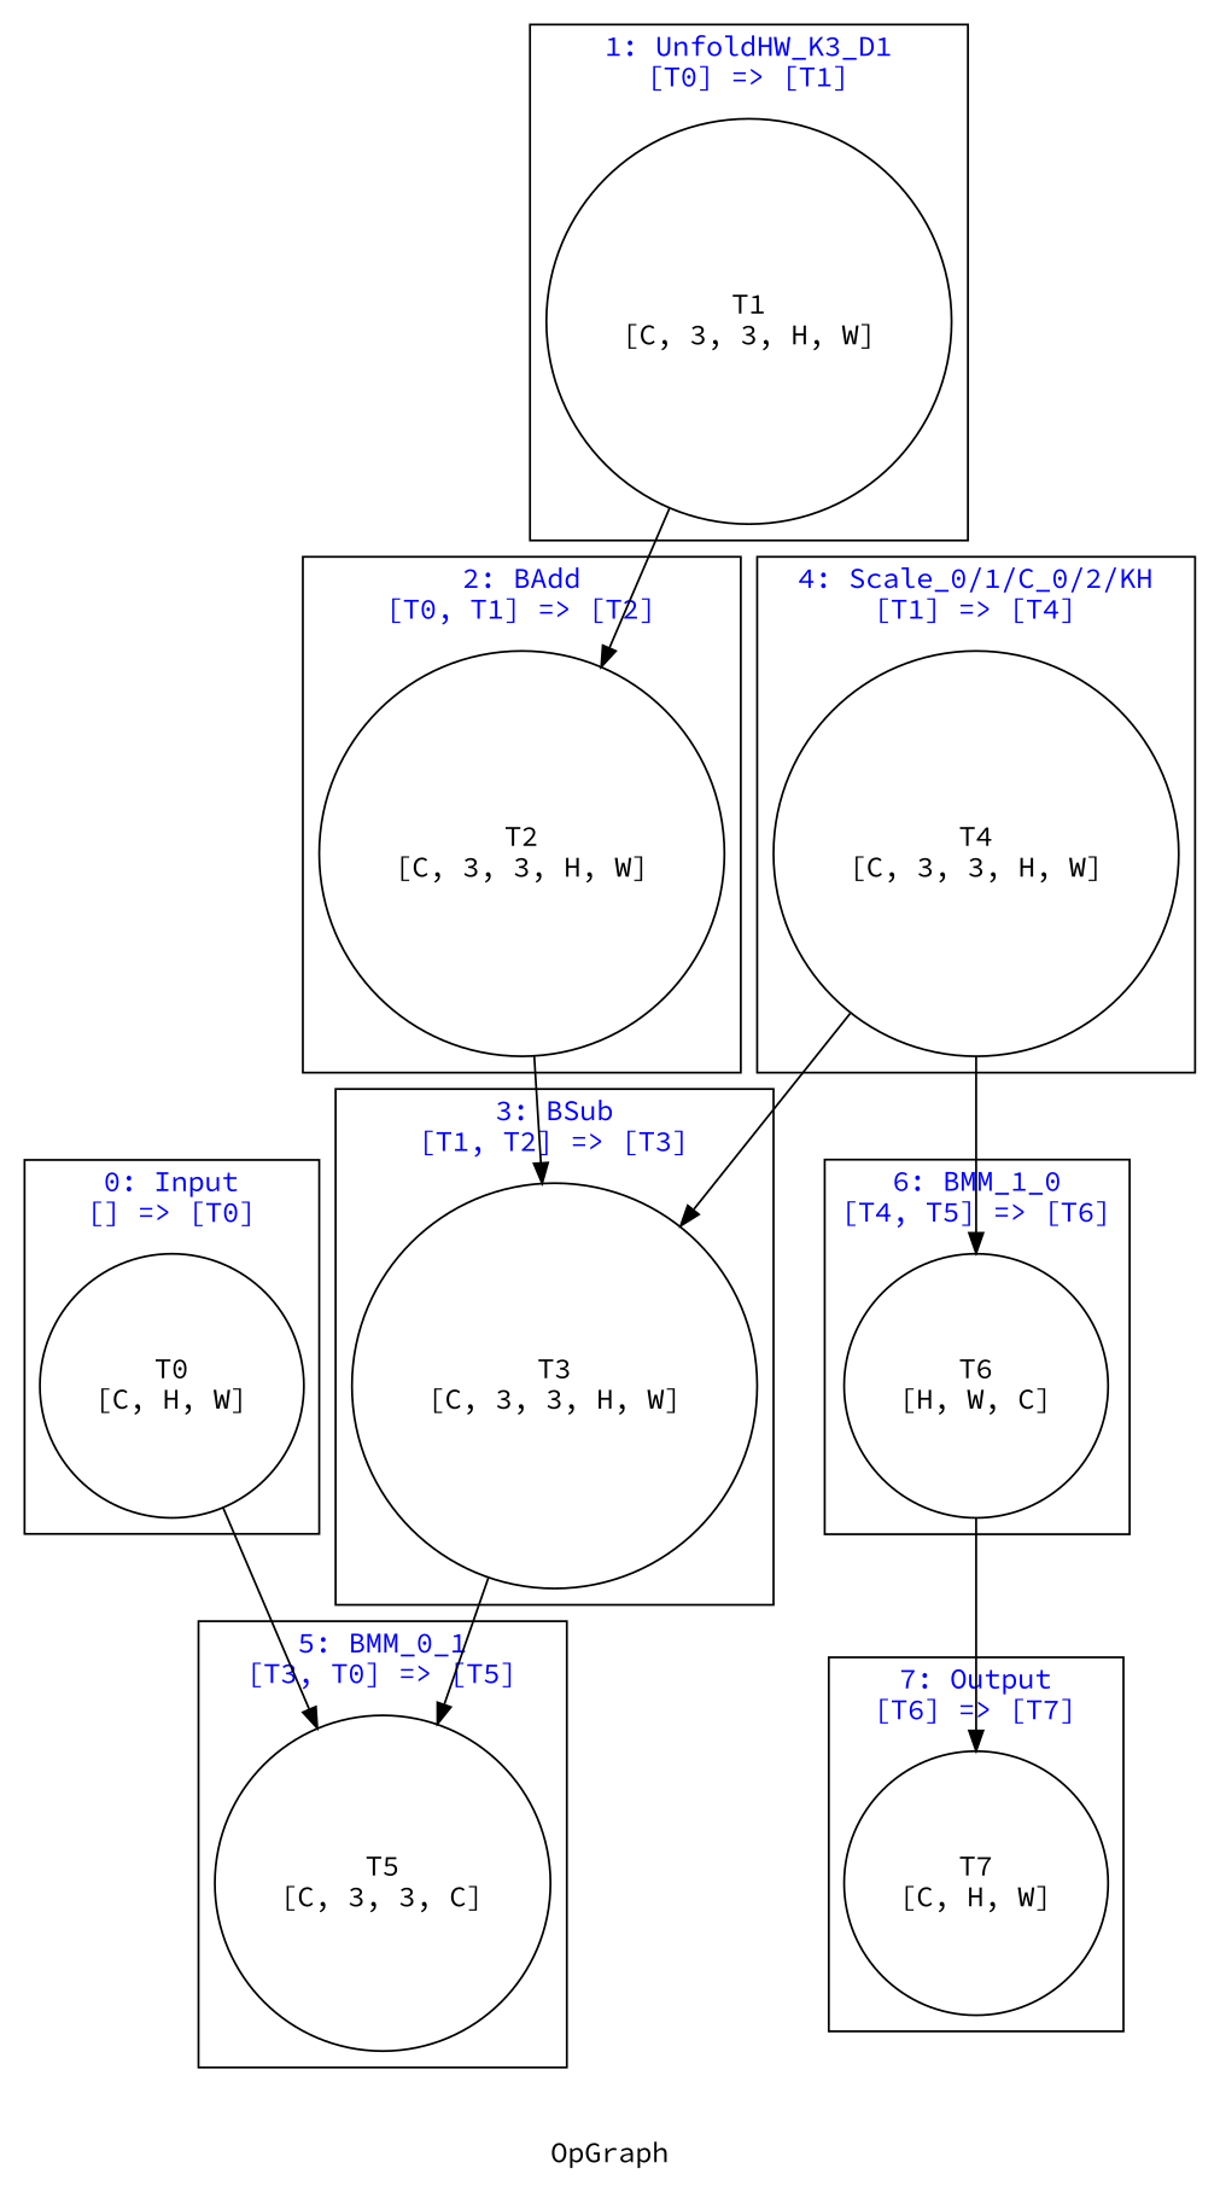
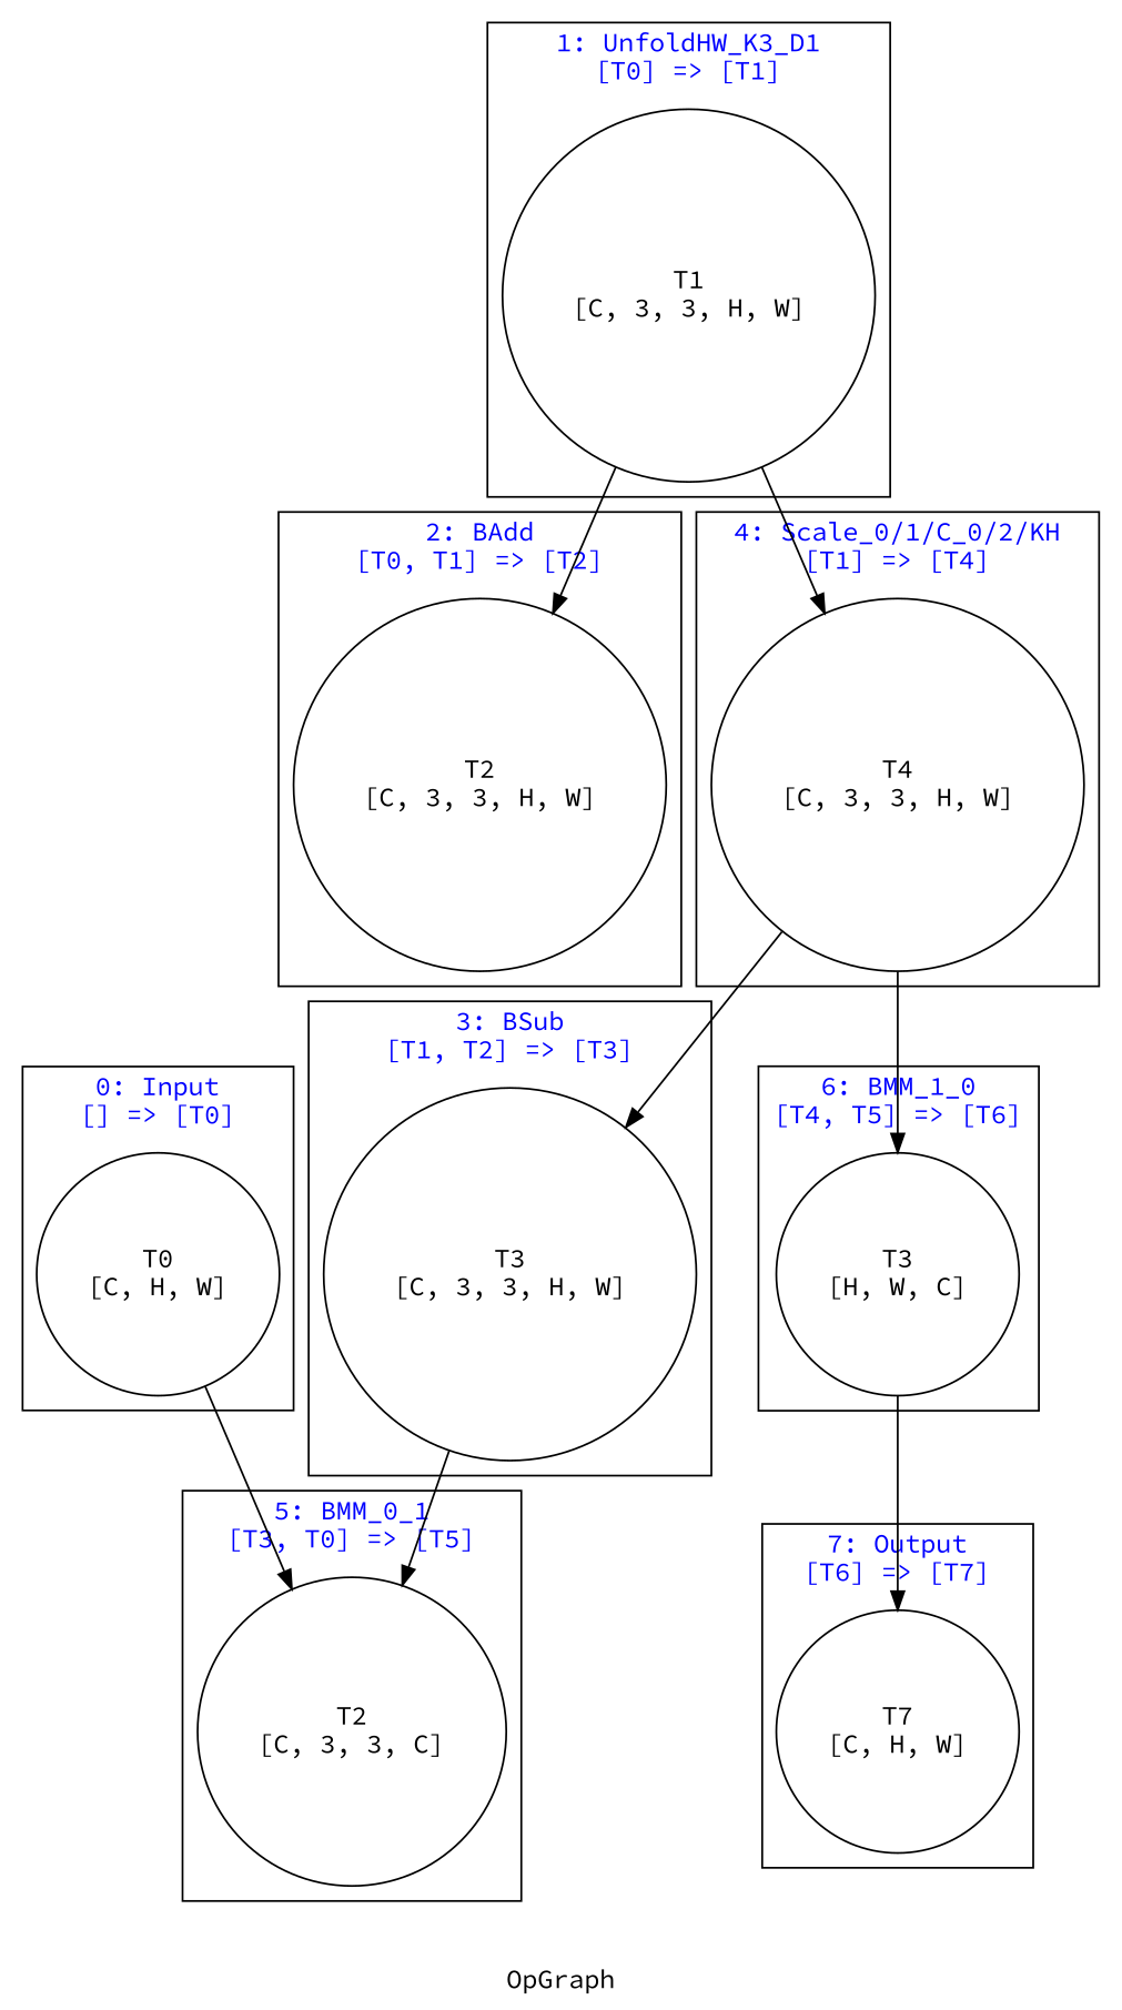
  digraph {
    fontname="Source Code Pro"
    label=OpGraph
    node [color=black fontname="Source Code Pro" shape=circle]
    edge [fontname="Source Code Pro"]
    n1 [label="T0\n[C, H, W]"]
    n2 [label="T1\n[C, 3, 3, H, W]"]
    n3 [label="T2\n[C, 3, 3, H, W]"]
    n4 [label="T3\n[C, 3, 3, H, W]"]
    n5 [label="T4\n[C, 3, 3, H, W]"]
-   n6 [label="T5\n[C, 3, 3, C]"]
-   n7 [label="T6\n[H, W, C]"]
+   n6 [label="T2\n[C, 3, 3, C]"]
+   n7 [label="T3\n[H, W, C]"]
    n8 [label="T7\n[C, H, W]"]
    subgraph sub_1 {
      n1
      n2
      n3
      n4
      n5
      n6
      n7
      n8
    }
    subgraph cluster_2 {
      fontcolor=blue
      label="0: Input\n[] => [T0]"
      n1
    }
    subgraph cluster_3 {
      fontcolor=blue
      label="1: UnfoldHW_K3_D1\n[T0] => [T1]"
      n2
    }
    subgraph cluster_4 {
      fontcolor=blue
      label="2: BAdd\n[T0, T1] => [T2]"
      n3
    }
    subgraph cluster_5 {
      fontcolor=blue
      label="3: BSub\n[T1, T2] => [T3]"
      n4
    }
    subgraph cluster_6 {
      fontcolor=blue
      label="4: Scale_0/1/C_0/2/KH\n[T1] => [T4]"
      n5
    }
    subgraph cluster_7 {
      fontcolor=blue
      label="5: BMM_0_1\n[T3, T0] => [T5]"
      n6
    }
    subgraph cluster_8 {
      fontcolor=blue
      label="6: BMM_1_0\n[T4, T5] => [T6]"
      n7
    }
    subgraph cluster_9 {
      fontcolor=blue
      label="7: Output\n[T6] => [T7]"
      n8
    }
    n1 -> n6
    n2 -> n3
-   n3 -> n4
+   n2 -> n5
    n4 -> n6
    n5 -> n4
    n5 -> n7
    n7 -> n8
  }
